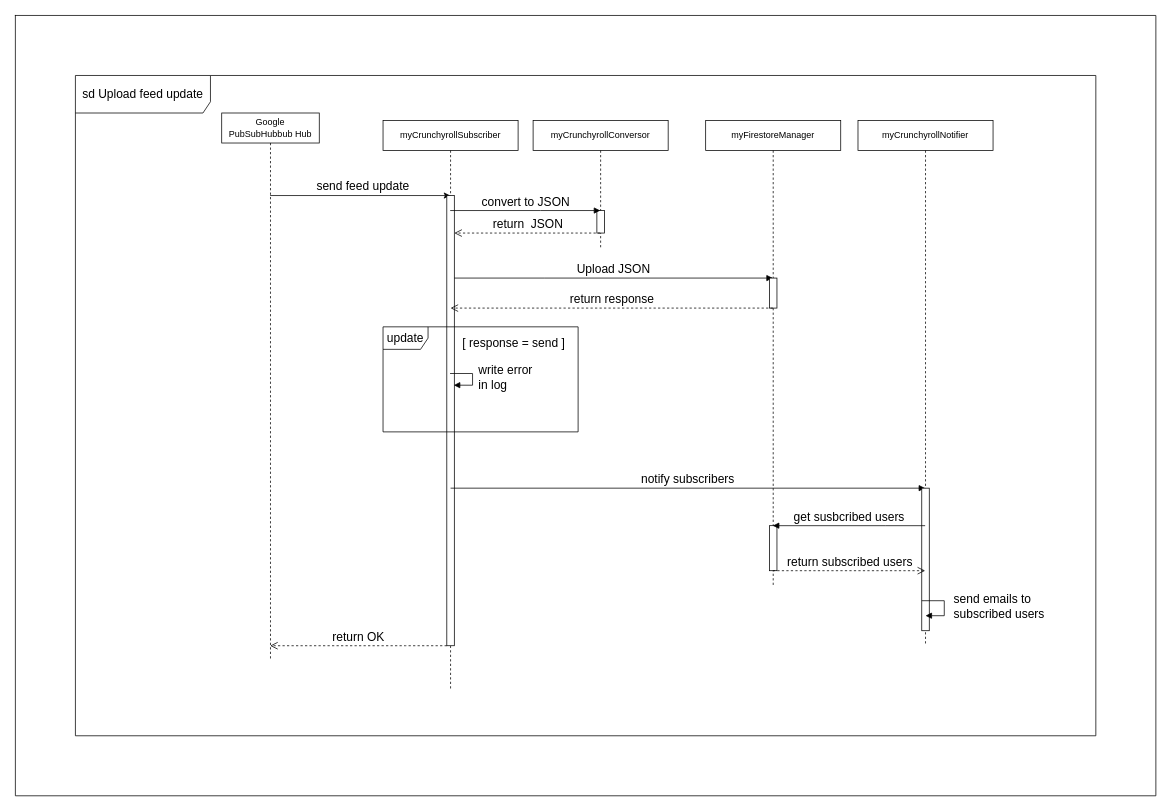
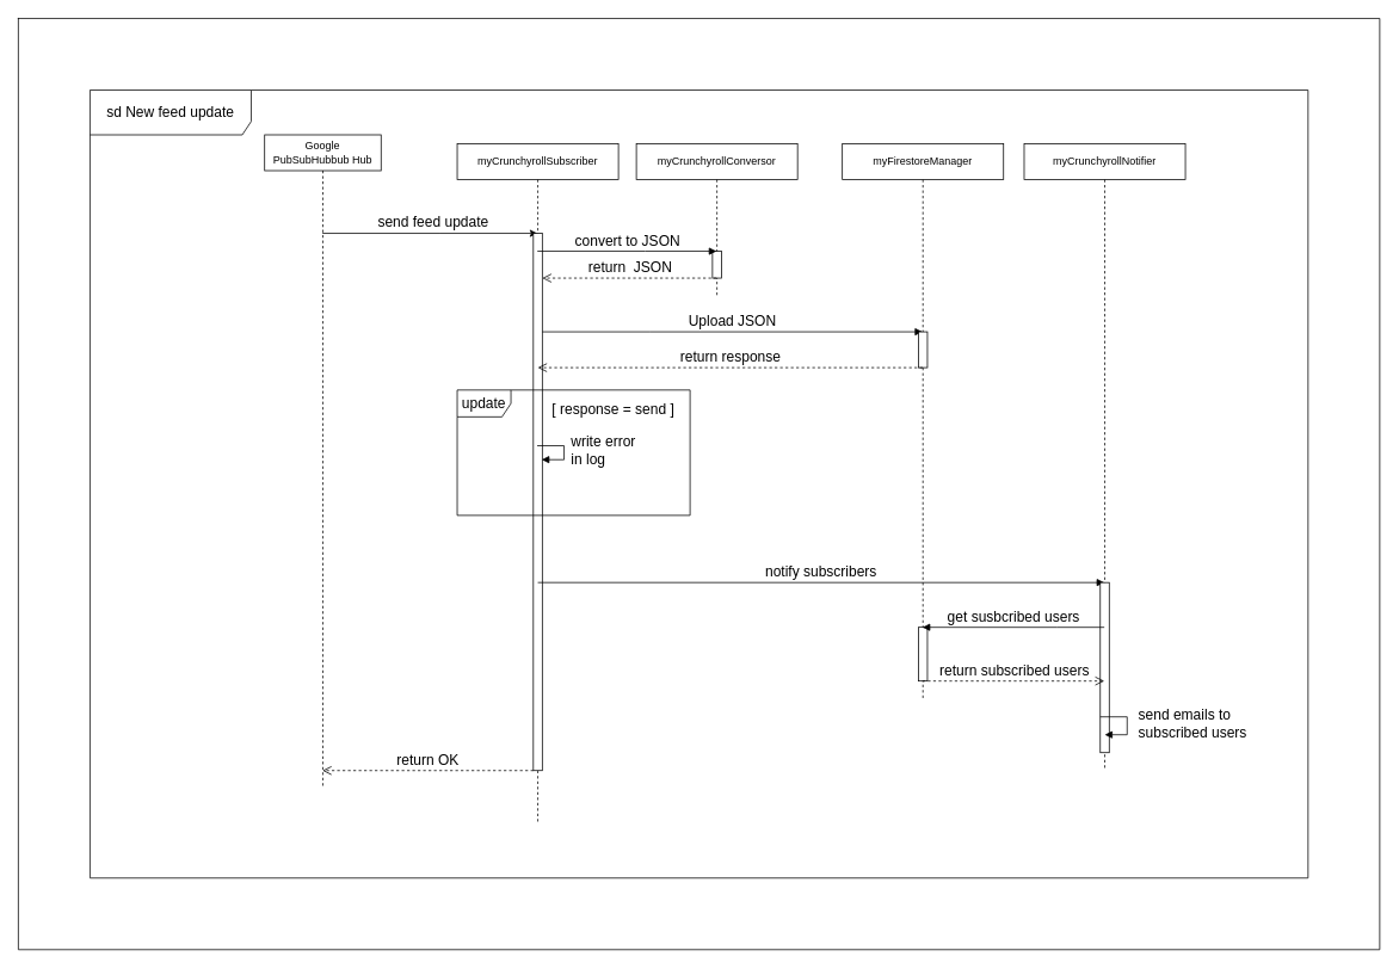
  <mxCell id="0" />
  <mxCell id="1" parent="0" />
- <mxCell id="2" value="sd Upload feed update" style="shape=umlFrame;whiteSpace=wrap;html=1;fontSize=16;width=180;height=50;sketch=0;" vertex="1" parent="1"><mxGeometry x="100" y="100" width="1360" height="880" as="geometry" /></mxCell>
+ <mxCell id="2" value="sd New feed update" style="shape=umlFrame;whiteSpace=wrap;html=1;fontSize=16;width=180;height=50;sketch=0;" vertex="1" parent="1"><mxGeometry x="100" y="100" width="1360" height="880" as="geometry" /></mxCell>
  <mxCell id="3" value="&lt;font style=&quot;font-size: 16px&quot;&gt;&amp;nbsp; send feed update&amp;nbsp;&amp;nbsp;&lt;/font&gt;" style="edgeStyle=orthogonalEdgeStyle;rounded=0;orthogonalLoop=1;jettySize=auto;html=1;fontSize=36;strokeColor=default;labelBackgroundColor=none;" edge="1" parent="1" source="4" target="5"><mxGeometry x="0.025" y="20" relative="1" as="geometry"><Array as="points"><mxPoint x="490" y="260" /><mxPoint x="490" y="260" /></Array><mxPoint as="offset" /></mxGeometry></mxCell>
  <mxCell id="4" value="Google&lt;br&gt;PubSubHubbub Hub" style="shape=umlLifeline;perimeter=lifelinePerimeter;whiteSpace=wrap;html=1;container=1;collapsible=0;recursiveResize=0;outlineConnect=0;" vertex="1" parent="1"><mxGeometry x="295" y="150" width="130" height="730" as="geometry" /></mxCell>
  <mxCell id="5" value="myCrunchyrollSubscriber" style="shape=umlLifeline;perimeter=lifelinePerimeter;whiteSpace=wrap;html=1;container=1;collapsible=0;recursiveResize=0;outlineConnect=0;" vertex="1" parent="1"><mxGeometry x="510" y="160" width="180" height="760" as="geometry" /></mxCell>
  <mxCell id="6" value="" style="html=1;points=[];perimeter=orthogonalPerimeter;fontSize=16;" vertex="1" parent="5"><mxGeometry x="85" y="100" width="10" height="600" as="geometry" /></mxCell>
  <mxCell id="7" value="notify subscribers" style="html=1;verticalAlign=bottom;endArrow=block;rounded=0;labelBackgroundColor=none;fontSize=16;strokeColor=default;" edge="1" parent="5" target="14"><mxGeometry width="80" relative="1" as="geometry"><mxPoint x="90" y="490" as="sourcePoint" /><mxPoint x="170" y="490" as="targetPoint" /></mxGeometry></mxCell>
  <mxCell id="8" value="myCrunchyrollConversor" style="shape=umlLifeline;perimeter=lifelinePerimeter;whiteSpace=wrap;html=1;container=1;collapsible=0;recursiveResize=0;outlineConnect=0;" vertex="1" parent="1"><mxGeometry x="710" y="160" width="180" height="170" as="geometry" /></mxCell>
  <mxCell id="9" value="" style="html=1;points=[];perimeter=orthogonalPerimeter;fontSize=16;" vertex="1" parent="8"><mxGeometry x="85" y="120" width="10" height="30" as="geometry" /></mxCell>
  <mxCell id="10" value="Upload JSON" style="html=1;verticalAlign=bottom;endArrow=block;rounded=0;labelBackgroundColor=none;fontSize=16;strokeColor=default;" edge="1" parent="8" target="11"><mxGeometry width="80" relative="1" as="geometry"><mxPoint x="-104.996" y="210" as="sourcePoint" /><mxPoint x="95.18" y="210" as="targetPoint" /><Array as="points"><mxPoint x="15.68" y="210" /></Array></mxGeometry></mxCell>
  <mxCell id="11" value="myFirestoreManager" style="shape=umlLifeline;perimeter=lifelinePerimeter;whiteSpace=wrap;html=1;container=1;collapsible=0;recursiveResize=0;outlineConnect=0;" vertex="1" parent="1"><mxGeometry x="940" y="160" width="180" height="620" as="geometry" /></mxCell>
  <mxCell id="12" value="" style="html=1;points=[];perimeter=orthogonalPerimeter;sketch=0;fontSize=16;" vertex="1" parent="11"><mxGeometry x="85" y="210" width="10" height="40" as="geometry" /></mxCell>
  <mxCell id="13" value="" style="html=1;points=[];perimeter=orthogonalPerimeter;sketch=0;fontSize=16;" vertex="1" parent="11"><mxGeometry x="85" y="540" width="10" height="60" as="geometry" /></mxCell>
  <mxCell id="14" value="myCrunchyrollNotifier" style="shape=umlLifeline;perimeter=lifelinePerimeter;whiteSpace=wrap;html=1;container=1;collapsible=0;recursiveResize=0;outlineConnect=0;" vertex="1" parent="1"><mxGeometry x="1143" y="160" width="180" height="700" as="geometry" /></mxCell>
  <mxCell id="15" value="" style="html=1;points=[];perimeter=orthogonalPerimeter;sketch=0;fontSize=16;" vertex="1" parent="14"><mxGeometry x="85" y="490" width="10" height="190" as="geometry" /></mxCell>
  <mxCell id="16" value="&amp;nbsp; send emails to &lt;br&gt;&amp;nbsp; subscribed users" style="edgeStyle=orthogonalEdgeStyle;html=1;align=left;spacingLeft=2;endArrow=block;rounded=0;entryX=1;entryY=0;labelBackgroundColor=none;fontSize=16;strokeColor=default;" edge="1" parent="14"><mxGeometry relative="1" as="geometry"><mxPoint x="85" y="640" as="sourcePoint" /><Array as="points"><mxPoint x="115" y="640" /></Array><mxPoint x="90.0" y="660" as="targetPoint" /></mxGeometry></mxCell>
  <mxCell id="17" value="convert to JSON" style="html=1;verticalAlign=bottom;endArrow=block;rounded=0;labelBackgroundColor=none;fontSize=16;strokeColor=default;" edge="1" parent="1" source="5" target="8"><mxGeometry width="80" relative="1" as="geometry"><mxPoint x="640" y="550" as="sourcePoint" /><mxPoint x="720" y="550" as="targetPoint" /><Array as="points"><mxPoint x="720" y="280" /></Array></mxGeometry></mxCell>
  <mxCell id="18" value="return&amp;nbsp; JSON" style="html=1;verticalAlign=bottom;endArrow=open;dashed=1;endSize=8;rounded=0;labelBackgroundColor=none;fontSize=16;strokeColor=default;" edge="1" parent="1" source="8" target="6"><mxGeometry relative="1" as="geometry"><mxPoint x="720" y="550" as="sourcePoint" /><mxPoint x="640" y="550" as="targetPoint" /><Array as="points"><mxPoint x="740" y="310" /></Array></mxGeometry></mxCell>
  <mxCell id="19" value="return response" style="html=1;verticalAlign=bottom;endArrow=open;dashed=1;endSize=8;rounded=0;labelBackgroundColor=none;fontSize=16;strokeColor=default;" edge="1" parent="1" source="11"><mxGeometry relative="1" as="geometry"><mxPoint x="720" y="510" as="sourcePoint" /><mxPoint x="600" y="410" as="targetPoint" /></mxGeometry></mxCell>
  <mxCell id="20" value="" style="group" vertex="1" connectable="0" parent="1"><mxGeometry x="510" y="435" width="260" height="140" as="geometry" /></mxCell>
  <mxCell id="21" value="" style="group" vertex="1" connectable="0" parent="20"><mxGeometry width="260" height="140" as="geometry" /></mxCell>
  <mxCell id="22" value="update" style="shape=umlFrame;whiteSpace=wrap;html=1;fontSize=16;" vertex="1" parent="21"><mxGeometry width="259.996" height="140" as="geometry" /></mxCell>
  <mxCell id="23" value="[ response = send ]" style="text;html=1;strokeColor=none;fillColor=none;align=center;verticalAlign=middle;whiteSpace=wrap;rounded=0;dashed=1;fontSize=16;" vertex="1" parent="21"><mxGeometry x="89.315" y="10.769" width="170.685" height="22.475" as="geometry" /></mxCell>
  <mxCell id="24" value="&amp;nbsp;write error&lt;br&gt;&amp;nbsp;in log&amp;nbsp;" style="edgeStyle=orthogonalEdgeStyle;html=1;align=left;spacingLeft=2;endArrow=block;rounded=0;entryX=1;entryY=0;labelBackgroundColor=none;fontSize=16;strokeColor=default;" edge="1" parent="21"><mxGeometry relative="1" as="geometry"><mxPoint x="89.31" y="62.199" as="sourcePoint" /><Array as="points"><mxPoint x="119.31" y="62.199" /></Array><mxPoint x="94.31" y="77.754" as="targetPoint" /></mxGeometry></mxCell>
  <mxCell id="25" value="get susbcribed users" style="html=1;verticalAlign=bottom;endArrow=block;rounded=0;labelBackgroundColor=none;fontSize=16;strokeColor=default;" edge="1" parent="1" source="14" target="11"><mxGeometry width="80" relative="1" as="geometry"><mxPoint x="610" y="660" as="sourcePoint" /><mxPoint x="1242.5" y="660" as="targetPoint" /><Array as="points"><mxPoint x="1180" y="700" /></Array></mxGeometry></mxCell>
  <mxCell id="26" value="return subscribed users" style="html=1;verticalAlign=bottom;endArrow=open;dashed=1;endSize=8;rounded=0;labelBackgroundColor=none;fontSize=16;strokeColor=default;" edge="1" parent="1" source="11" target="14"><mxGeometry relative="1" as="geometry"><mxPoint x="1160" y="740" as="sourcePoint" /><mxPoint x="1080" y="740" as="targetPoint" /><Array as="points"><mxPoint x="1060" y="760" /></Array></mxGeometry></mxCell>
  <mxCell id="27" value="return OK" style="html=1;verticalAlign=bottom;endArrow=open;dashed=1;endSize=8;rounded=0;labelBackgroundColor=none;fontSize=16;strokeColor=default;" edge="1" parent="1" source="6" target="4"><mxGeometry relative="1" as="geometry"><mxPoint x="380.001" y="758.57" as="sourcePoint" /><mxPoint x="583.43" y="758.57" as="targetPoint" /><Array as="points"><mxPoint x="540" y="860" /><mxPoint x="430" y="860" /></Array></mxGeometry></mxCell>
  <mxCell id="28" value="" style="shape=table;startSize=0;container=1;collapsible=0;childLayout=tableLayout;sketch=0;fontSize=16;fillColor=none;" vertex="1" parent="1"><mxGeometry x="20" y="20" width="1520" height="1040" as="geometry" /></mxCell>
  <mxCell id="29" value="" style="shape=tableRow;horizontal=0;startSize=0;swimlaneHead=0;swimlaneBody=0;top=0;left=0;bottom=0;right=0;collapsible=0;dropTarget=0;fillColor=none;points=[[0,0.5],[1,0.5]];portConstraint=eastwest;sketch=0;fontSize=16;" vertex="1" parent="28"><mxGeometry width="1520" height="1040" as="geometry" /></mxCell>
  <mxCell id="30" value="" style="shape=partialRectangle;html=1;whiteSpace=wrap;connectable=0;overflow=hidden;fillColor=none;top=0;left=0;bottom=0;right=0;pointerEvents=1;sketch=0;fontSize=16;" vertex="1" parent="29"><mxGeometry width="1520" height="1040" as="geometry"><mxRectangle width="1520" height="1040" as="alternateBounds" /></mxGeometry></mxCell>
